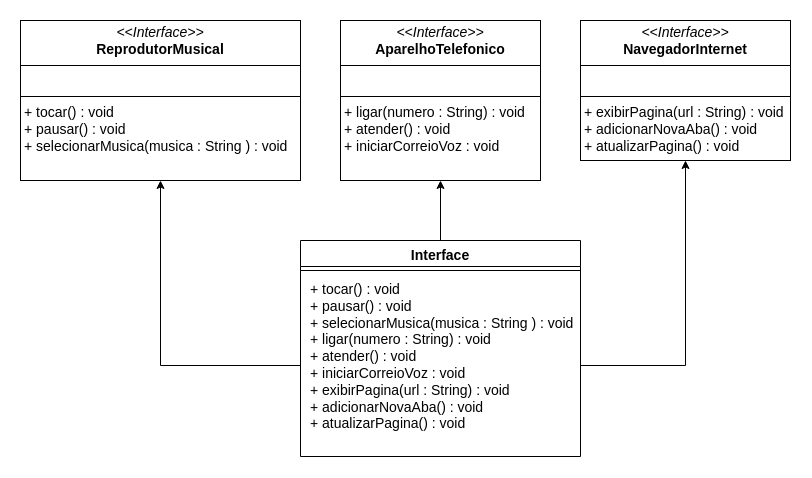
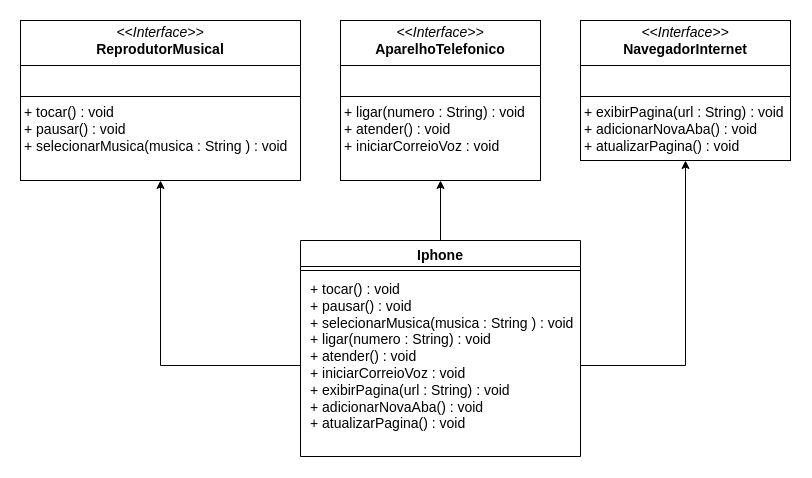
  <mxCell id="0" />
  <mxCell id="1" parent="0" />
  <mxCell id="2" value="&lt;p style=&quot;margin: 4px 0px 0px; text-align: center; font-size: 14px;&quot;&gt;&lt;font style=&quot;font-size: 14px;&quot;&gt;&lt;i style=&quot;&quot;&gt;&amp;lt;&amp;lt;Interface&amp;gt;&amp;gt;&lt;/i&gt;&lt;br&gt;&lt;b style=&quot;&quot;&gt;AparelhoTelefonico&lt;/b&gt;&lt;/font&gt;&lt;/p&gt;&lt;hr size=&quot;1&quot; style=&quot;border-style: solid; font-size: 14px;&quot;&gt;&lt;p style=&quot;margin: 0px 0px 0px 4px; font-size: 14px;&quot;&gt;&lt;font style=&quot;font-size: 14px;&quot;&gt;&lt;br&gt;&lt;/font&gt;&lt;/p&gt;&lt;hr size=&quot;1&quot; style=&quot;border-style: solid; font-size: 14px;&quot;&gt;&lt;p style=&quot;margin: 0px 0px 0px 4px; font-size: 14px;&quot;&gt;&lt;font style=&quot;font-size: 14px;&quot;&gt;+ ligar(numero : String) : void&lt;br&gt;&lt;/font&gt;&lt;/p&gt;&lt;p style=&quot;margin: 0px 0px 0px 4px; font-size: 14px;&quot;&gt;&lt;font style=&quot;font-size: 14px;&quot;&gt;+ atender() : void&lt;/font&gt;&lt;/p&gt;&lt;p style=&quot;margin: 0px 0px 0px 4px; font-size: 14px;&quot;&gt;&lt;font style=&quot;font-size: 14px;&quot;&gt;+ iniciarCorreioVoz : void&lt;/font&gt;&lt;/p&gt;" style="verticalAlign=top;align=left;overflow=fill;html=1;whiteSpace=wrap;" vertex="1" parent="1"><mxGeometry x="340" y="20" width="200" height="160" as="geometry" /></mxCell>
  <mxCell id="3" value="&lt;p style=&quot;margin: 4px 0px 0px; text-align: center; font-size: 14px;&quot;&gt;&lt;font style=&quot;font-size: 14px;&quot;&gt;&lt;i style=&quot;&quot;&gt;&amp;lt;&amp;lt;Interface&amp;gt;&amp;gt;&lt;/i&gt;&lt;br&gt;&lt;b style=&quot;&quot;&gt;ReprodutorMusical&lt;/b&gt;&lt;/font&gt;&lt;/p&gt;&lt;hr size=&quot;1&quot; style=&quot;border-style: solid; font-size: 14px;&quot;&gt;&lt;p style=&quot;margin: 0px 0px 0px 4px; font-size: 14px;&quot;&gt;&lt;font style=&quot;font-size: 14px;&quot;&gt;&lt;br&gt;&lt;/font&gt;&lt;/p&gt;&lt;hr size=&quot;1&quot; style=&quot;border-style: solid; font-size: 14px;&quot;&gt;&lt;p style=&quot;margin: 0px 0px 0px 4px; font-size: 14px;&quot;&gt;&lt;font style=&quot;font-size: 14px;&quot;&gt;+ tocar() : void&lt;br&gt;&lt;/font&gt;&lt;/p&gt;&lt;p style=&quot;margin: 0px 0px 0px 4px; font-size: 14px;&quot;&gt;&lt;font style=&quot;font-size: 14px;&quot;&gt;+ pausar() : void&lt;/font&gt;&lt;/p&gt;&lt;p style=&quot;margin: 0px 0px 0px 4px; font-size: 14px;&quot;&gt;&lt;font style=&quot;font-size: 14px;&quot;&gt;+ selecionarMusica(musica :&amp;nbsp;&lt;/font&gt;&lt;span style=&quot;background-color: initial;&quot;&gt;String&lt;/span&gt;&lt;span style=&quot;background-color: initial;&quot;&gt;&amp;nbsp;&lt;/span&gt;&lt;span style=&quot;background-color: initial;&quot;&gt;) : void&lt;/span&gt;&lt;/p&gt;" style="verticalAlign=top;align=left;overflow=fill;html=1;whiteSpace=wrap;" vertex="1" parent="1"><mxGeometry x="20" y="20" width="280" height="160" as="geometry" /></mxCell>
  <mxCell id="4" value="&lt;p style=&quot;margin: 4px 0px 0px; text-align: center; font-size: 14px;&quot;&gt;&lt;font style=&quot;font-size: 14px;&quot;&gt;&lt;i style=&quot;&quot;&gt;&amp;lt;&amp;lt;Interface&amp;gt;&amp;gt;&lt;/i&gt;&lt;br&gt;&lt;b&gt;NavegadorInternet&lt;/b&gt;&lt;/font&gt;&lt;/p&gt;&lt;hr size=&quot;1&quot; style=&quot;border-style: solid; font-size: 14px;&quot;&gt;&lt;p style=&quot;margin: 0px 0px 0px 4px; font-size: 14px;&quot;&gt;&lt;font style=&quot;font-size: 14px;&quot;&gt;&lt;br&gt;&lt;/font&gt;&lt;/p&gt;&lt;hr size=&quot;1&quot; style=&quot;border-style: solid; font-size: 14px;&quot;&gt;&lt;p style=&quot;margin: 0px 0px 0px 4px; font-size: 14px;&quot;&gt;&lt;font style=&quot;font-size: 14px;&quot;&gt;+ exibirPagina(url : String) : void&lt;br&gt;&lt;/font&gt;&lt;/p&gt;&lt;p style=&quot;margin: 0px 0px 0px 4px; font-size: 14px;&quot;&gt;&lt;font style=&quot;font-size: 14px;&quot;&gt;+ adicionarNovaAba() : void&lt;/font&gt;&lt;/p&gt;&lt;p style=&quot;margin: 0px 0px 0px 4px; font-size: 14px;&quot;&gt;&lt;font style=&quot;font-size: 14px;&quot;&gt;+ atualizarPagina() : void&lt;/font&gt;&lt;/p&gt;" style="verticalAlign=top;align=left;overflow=fill;html=1;whiteSpace=wrap;" vertex="1" parent="1"><mxGeometry x="580" y="20" width="210" height="140" as="geometry" /></mxCell>
  <mxCell id="5" style="edgeStyle=orthogonalEdgeStyle;rounded=0;orthogonalLoop=1;jettySize=auto;html=1;" edge="1" parent="1" source="6" target="2"><mxGeometry relative="1" as="geometry" /></mxCell>
- <mxCell id="6" value="&lt;font style=&quot;font-size: 14px;&quot;&gt;Interface&lt;/font&gt;" style="swimlane;fontStyle=1;align=center;verticalAlign=top;childLayout=stackLayout;horizontal=1;startSize=26;horizontalStack=0;resizeParent=1;resizeParentMax=0;resizeLast=0;collapsible=1;marginBottom=0;whiteSpace=wrap;html=1;" vertex="1" parent="1"><mxGeometry x="300" y="240" width="280" height="216" as="geometry" /></mxCell>
+ <mxCell id="6" value="&lt;font style=&quot;font-size: 14px;&quot;&gt;Iphone&lt;/font&gt;" style="swimlane;fontStyle=1;align=center;verticalAlign=top;childLayout=stackLayout;horizontal=1;startSize=26;horizontalStack=0;resizeParent=1;resizeParentMax=0;resizeLast=0;collapsible=1;marginBottom=0;whiteSpace=wrap;html=1;" vertex="1" parent="1"><mxGeometry x="300" y="240" width="280" height="216" as="geometry" /></mxCell>
  <mxCell id="7" value="" style="line;strokeWidth=1;fillColor=none;align=left;verticalAlign=middle;spacingTop=-1;spacingLeft=3;spacingRight=3;rotatable=0;labelPosition=right;points=[];portConstraint=eastwest;strokeColor=inherit;" vertex="1" parent="6"><mxGeometry y="26" width="280" height="8" as="geometry" /></mxCell>
  <mxCell id="8" value="&lt;p style=&quot;margin: 0px 0px 0px 4px; font-size: 14px;&quot;&gt;+ tocar() : void&lt;br&gt;&lt;/p&gt;&lt;p style=&quot;margin: 0px 0px 0px 4px; font-size: 14px;&quot;&gt;+ pausar() : void&lt;/p&gt;&lt;p style=&quot;margin: 0px 0px 0px 4px; font-size: 14px;&quot;&gt;+ selecionarMusica(musica :&amp;nbsp;&lt;span style=&quot;background-color: initial;&quot;&gt;String&lt;/span&gt;&lt;span style=&quot;background-color: initial;&quot;&gt;&amp;nbsp;&lt;/span&gt;&lt;span style=&quot;background-color: initial;&quot;&gt;) : void&lt;/span&gt;&lt;/p&gt;&lt;p style=&quot;margin: 0px 0px 0px 4px; font-size: 14px;&quot;&gt;+ ligar(numero : String) : void&lt;br&gt;&lt;/p&gt;&lt;p style=&quot;margin: 0px 0px 0px 4px; font-size: 14px;&quot;&gt;+ atender() : void&lt;/p&gt;&lt;p style=&quot;margin: 0px 0px 0px 4px; font-size: 14px;&quot;&gt;+ iniciarCorreioVoz : void&lt;/p&gt;&lt;p style=&quot;margin: 0px 0px 0px 4px; font-size: 14px;&quot;&gt;+ exibirPagina(url : String) : void&lt;br&gt;&lt;/p&gt;&lt;p style=&quot;margin: 0px 0px 0px 4px; font-size: 14px;&quot;&gt;+ adicionarNovaAba() : void&lt;/p&gt;&lt;p style=&quot;margin: 0px 0px 0px 4px; font-size: 14px;&quot;&gt;+ atualizarPagina() : void&lt;/p&gt;" style="text;strokeColor=none;fillColor=none;align=left;verticalAlign=top;spacingLeft=4;spacingRight=4;overflow=hidden;rotatable=0;points=[[0,0.5],[1,0.5]];portConstraint=eastwest;whiteSpace=wrap;html=1;" vertex="1" parent="6"><mxGeometry y="34" width="280" height="182" as="geometry" /></mxCell>
  <mxCell id="9" style="edgeStyle=orthogonalEdgeStyle;rounded=0;orthogonalLoop=1;jettySize=auto;html=1;entryX=0.5;entryY=1;entryDx=0;entryDy=0;" edge="1" parent="1" source="8" target="3"><mxGeometry relative="1" as="geometry" /></mxCell>
  <mxCell id="10" style="edgeStyle=orthogonalEdgeStyle;rounded=0;orthogonalLoop=1;jettySize=auto;html=1;" edge="1" parent="1" source="8" target="4"><mxGeometry relative="1" as="geometry" /></mxCell>
